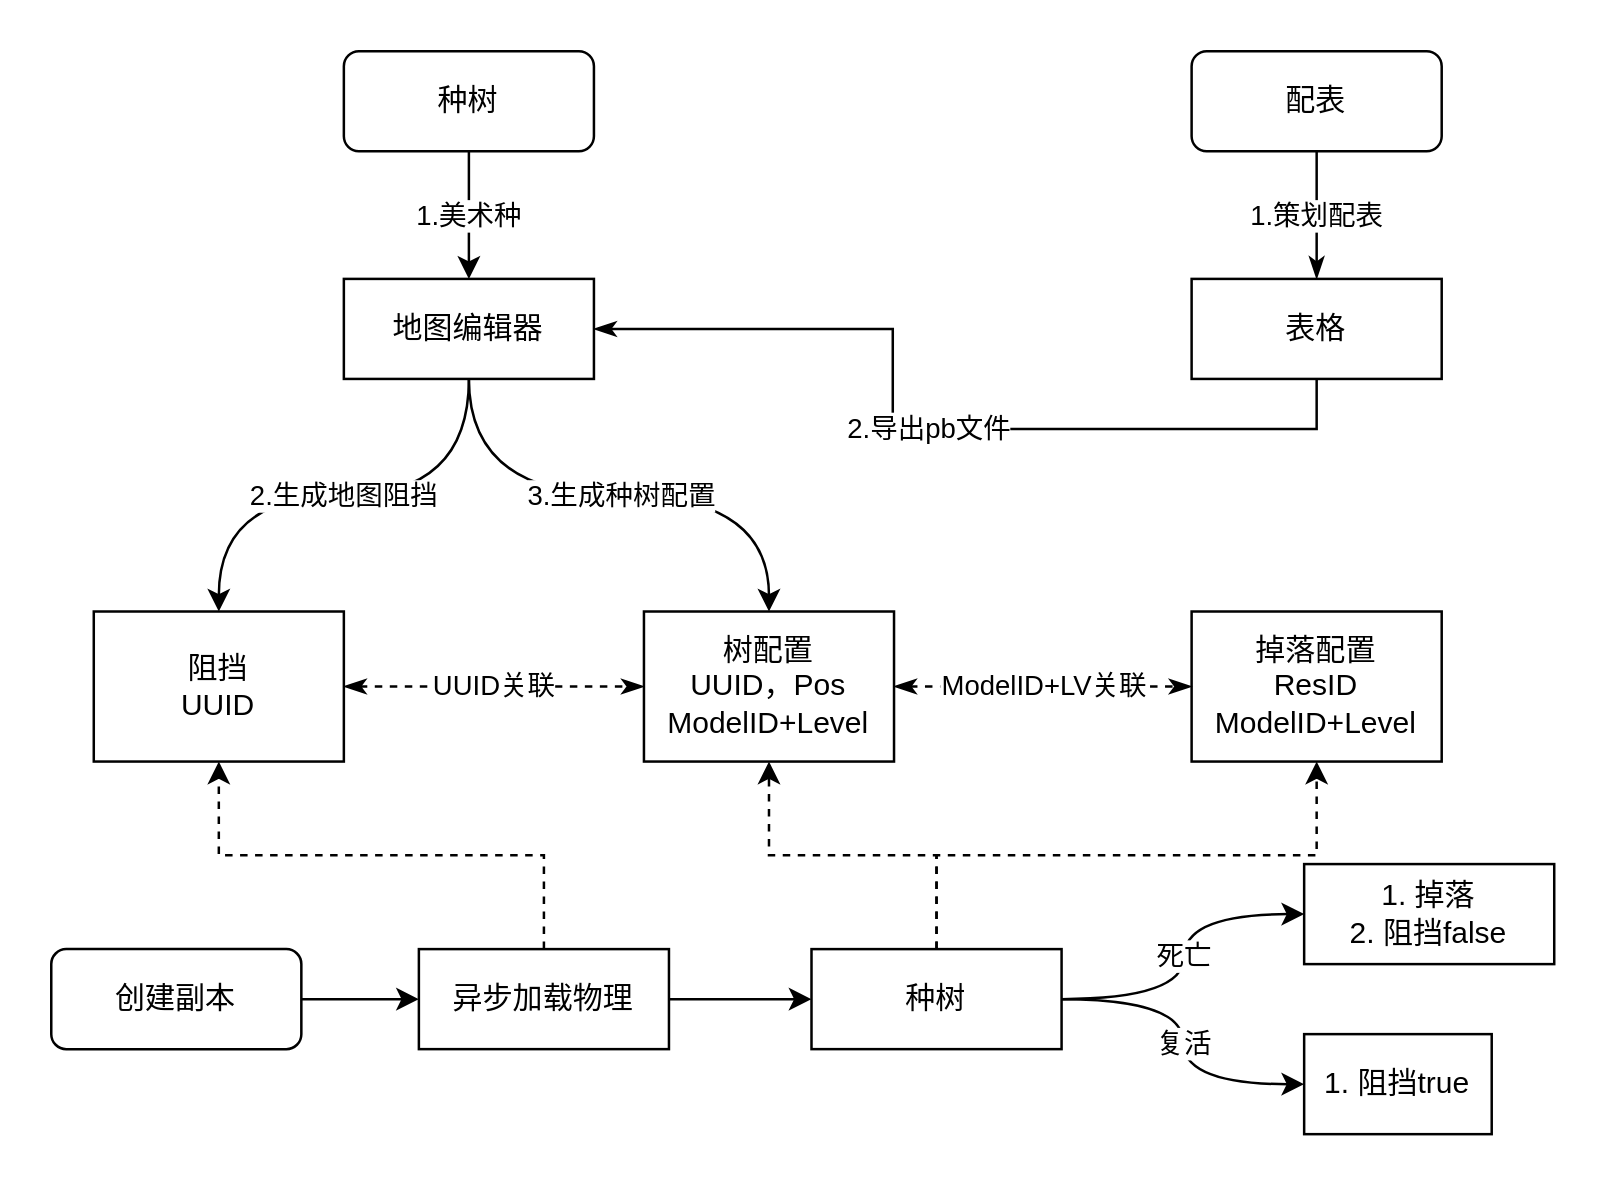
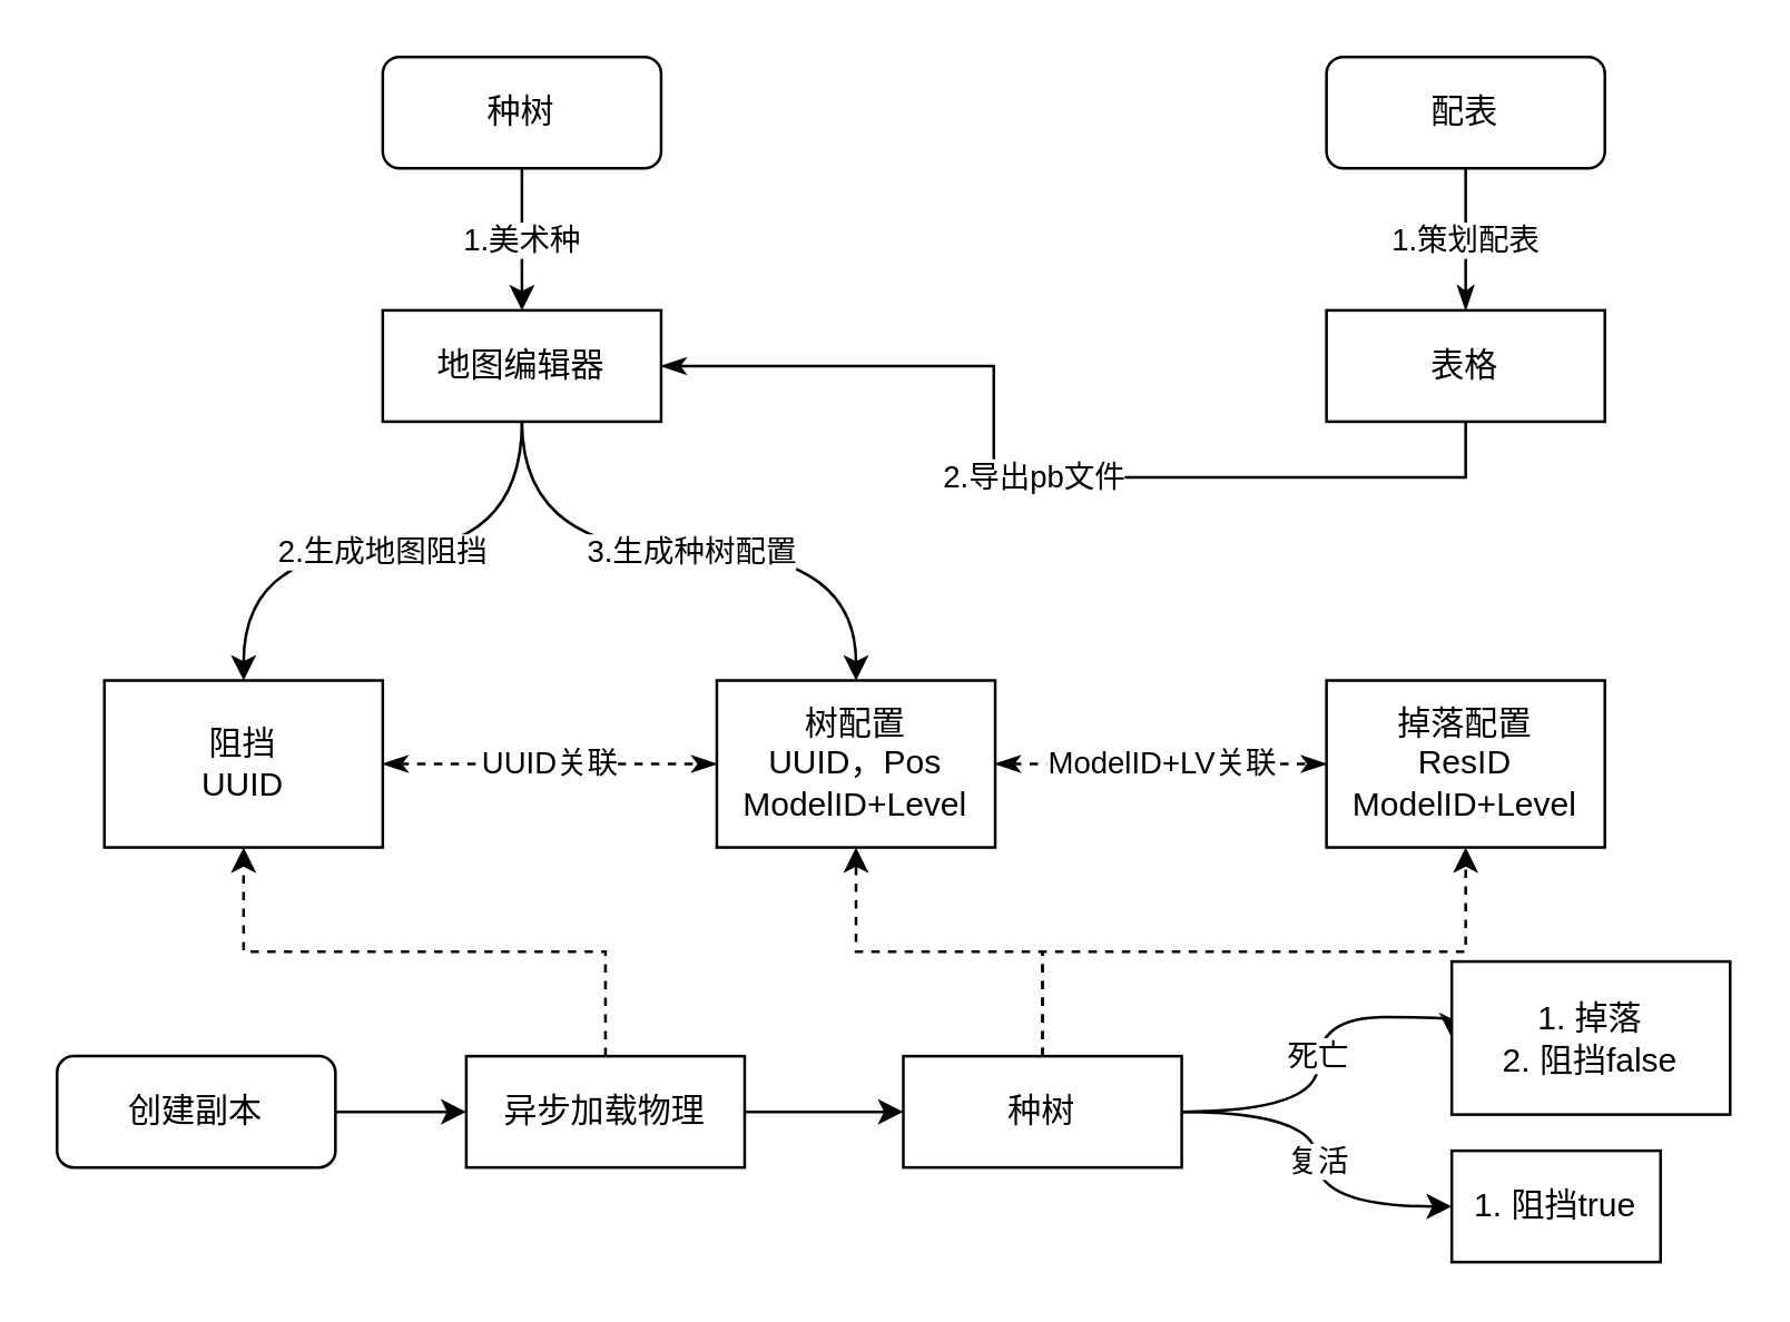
  <mxCell id="0" />
  <mxCell id="1" parent="0" />
  <mxCell id="2" value="1.美术种" style="edgeStyle=orthogonalEdgeStyle;rounded=0;orthogonalLoop=1;jettySize=auto;exitX=0.5;exitY=1;exitDx=0;exitDy=0;entryX=0.5;entryY=0;entryDx=0;entryDy=0;html=1;" parent="1" source="3" target="6" edge="1"><mxGeometry relative="1" as="geometry" /></mxCell>
  <mxCell id="3" value="种树" style="rounded=1;whiteSpace=wrap;html=1;" parent="1" vertex="1"><mxGeometry x="137" y="20" width="100" height="40" as="geometry" /></mxCell>
  <mxCell id="4" value="2.生成地图阻挡" style="edgeStyle=orthogonalEdgeStyle;orthogonalLoop=1;jettySize=auto;html=1;exitX=0.5;exitY=1;exitDx=0;exitDy=0;entryX=0.5;entryY=0;entryDx=0;entryDy=0;jumpStyle=none;curved=1;" parent="1" source="6" target="8" edge="1"><mxGeometry relative="1" as="geometry" /></mxCell>
  <mxCell id="5" value="3.生成种树配置" style="edgeStyle=orthogonalEdgeStyle;curved=1;jumpStyle=none;orthogonalLoop=1;jettySize=auto;html=1;exitX=0.5;exitY=1;exitDx=0;exitDy=0;entryX=0.5;entryY=0;entryDx=0;entryDy=0;" parent="1" source="6" target="9" edge="1"><mxGeometry relative="1" as="geometry" /></mxCell>
  <mxCell id="6" value="地图编辑器" style="rounded=0;whiteSpace=wrap;html=1;" parent="1" vertex="1"><mxGeometry x="137" y="111" width="100" height="40" as="geometry" /></mxCell>
  <mxCell id="7" value="UUID关联" style="edgeStyle=orthogonalEdgeStyle;jumpStyle=none;orthogonalLoop=1;jettySize=auto;html=1;exitX=1;exitY=0.5;exitDx=0;exitDy=0;entryX=0;entryY=0.5;entryDx=0;entryDy=0;rounded=0;dashed=1;endArrow=classicThin;endFill=1;startArrow=classicThin;startFill=1;" parent="1" source="8" target="9" edge="1"><mxGeometry relative="1" as="geometry" /></mxCell>
  <mxCell id="8" value="阻挡&lt;br&gt;UUID" style="rounded=0;whiteSpace=wrap;html=1;" parent="1" vertex="1"><mxGeometry x="37" y="244" width="100" height="60" as="geometry" /></mxCell>
  <mxCell id="9" value="树配置&lt;br&gt;UUID，Pos&lt;br&gt;ModelID+Level" style="rounded=0;whiteSpace=wrap;html=1;" parent="1" vertex="1"><mxGeometry x="257" y="244" width="100" height="60" as="geometry" /></mxCell>
  <mxCell id="10" value="1.策划配表" style="edgeStyle=orthogonalEdgeStyle;rounded=0;orthogonalLoop=1;jettySize=auto;html=1;exitX=0.5;exitY=1;exitDx=0;exitDy=0;entryX=0.5;entryY=0;entryDx=0;entryDy=0;startArrow=none;startFill=0;endArrow=classicThin;endFill=1;" edge="1" parent="1" source="11" target="13"><mxGeometry relative="1" as="geometry" /></mxCell>
  <mxCell id="11" value="配表" style="rounded=1;whiteSpace=wrap;html=1;" vertex="1" parent="1"><mxGeometry x="476" y="20" width="100" height="40" as="geometry" /></mxCell>
  <mxCell id="12" value="2.导出pb文件" style="edgeStyle=orthogonalEdgeStyle;rounded=0;orthogonalLoop=1;jettySize=auto;html=1;exitX=0.5;exitY=1;exitDx=0;exitDy=0;startArrow=none;startFill=0;endArrow=classicThin;endFill=1;" edge="1" parent="1" source="13" target="6"><mxGeometry relative="1" as="geometry" /></mxCell>
  <mxCell id="13" value="表格" style="rounded=0;whiteSpace=wrap;html=1;" vertex="1" parent="1"><mxGeometry x="476" y="111" width="100" height="40" as="geometry" /></mxCell>
  <mxCell id="14" value="掉落配置&lt;br&gt;ResID&lt;br&gt;ModelID+Level" style="rounded=0;whiteSpace=wrap;html=1;" vertex="1" parent="1"><mxGeometry x="476" y="244" width="100" height="60" as="geometry" /></mxCell>
  <mxCell id="15" value="ModelID+LV关联" style="edgeStyle=orthogonalEdgeStyle;jumpStyle=none;orthogonalLoop=1;jettySize=auto;html=1;exitX=1;exitY=0.5;exitDx=0;exitDy=0;entryX=0;entryY=0.5;entryDx=0;entryDy=0;rounded=0;dashed=1;endArrow=classicThin;endFill=1;startArrow=classicThin;startFill=1;" edge="1" parent="1" source="9" target="14"><mxGeometry relative="1" as="geometry"><mxPoint x="147" y="284" as="sourcePoint" /><mxPoint x="267" y="284" as="targetPoint" /><Array as="points"><mxPoint x="417" y="274" /><mxPoint x="417" y="274" /></Array></mxGeometry></mxCell>
  <mxCell id="16" style="edgeStyle=orthogonalEdgeStyle;rounded=0;orthogonalLoop=1;jettySize=auto;html=1;exitX=1;exitY=0.5;exitDx=0;exitDy=0;entryX=0;entryY=0.5;entryDx=0;entryDy=0;startArrow=none;startFill=0;endArrow=classic;endFill=1;" edge="1" parent="1" source="17" target="20"><mxGeometry relative="1" as="geometry" /></mxCell>
  <mxCell id="17" value="创建副本" style="rounded=1;whiteSpace=wrap;html=1;" vertex="1" parent="1"><mxGeometry x="20" y="379" width="100" height="40" as="geometry" /></mxCell>
  <mxCell id="18" value="" style="edgeStyle=orthogonalEdgeStyle;rounded=0;orthogonalLoop=1;jettySize=auto;html=1;exitX=0.5;exitY=0;exitDx=0;exitDy=0;entryX=0.5;entryY=1;entryDx=0;entryDy=0;dashed=1;startArrow=none;startFill=0;endArrow=classic;endFill=1;" edge="1" parent="1" source="20" target="8"><mxGeometry relative="1" as="geometry" /></mxCell>
  <mxCell id="19" style="edgeStyle=orthogonalEdgeStyle;rounded=0;orthogonalLoop=1;jettySize=auto;html=1;exitX=1;exitY=0.5;exitDx=0;exitDy=0;entryX=0;entryY=0.5;entryDx=0;entryDy=0;startArrow=none;startFill=0;endArrow=classic;endFill=1;" edge="1" parent="1" source="20" target="25"><mxGeometry relative="1" as="geometry" /></mxCell>
  <mxCell id="20" value="异步加载物理" style="rounded=0;whiteSpace=wrap;html=1;" vertex="1" parent="1"><mxGeometry x="167" y="379" width="100" height="40" as="geometry" /></mxCell>
  <mxCell id="21" value="" style="edgeStyle=orthogonalEdgeStyle;rounded=0;orthogonalLoop=1;jettySize=auto;html=1;exitX=0.5;exitY=0;exitDx=0;exitDy=0;entryX=0.5;entryY=1;entryDx=0;entryDy=0;dashed=1;startArrow=none;startFill=0;endArrow=classic;endFill=1;" edge="1" parent="1" source="25" target="9"><mxGeometry relative="1" as="geometry" /></mxCell>
  <mxCell id="22" style="edgeStyle=orthogonalEdgeStyle;rounded=0;orthogonalLoop=1;jettySize=auto;html=1;exitX=0.5;exitY=0;exitDx=0;exitDy=0;entryX=0.5;entryY=1;entryDx=0;entryDy=0;dashed=1;startArrow=none;startFill=0;endArrow=classic;endFill=1;" edge="1" parent="1" source="25" target="14"><mxGeometry relative="1" as="geometry" /></mxCell>
  <mxCell id="23" value="死亡" style="edgeStyle=orthogonalEdgeStyle;orthogonalLoop=1;jettySize=auto;html=1;exitX=1;exitY=0.5;exitDx=0;exitDy=0;entryX=0;entryY=0.5;entryDx=0;entryDy=0;startArrow=none;startFill=0;endArrow=classic;endFill=1;curved=1;" edge="1" parent="1" source="25" target="26"><mxGeometry relative="1" as="geometry"><Array as="points"><mxPoint x="473" y="399" /><mxPoint x="473" y="365" /></Array></mxGeometry></mxCell>
  <mxCell id="24" value="复活" style="edgeStyle=orthogonalEdgeStyle;curved=1;orthogonalLoop=1;jettySize=auto;html=1;exitX=1;exitY=0.5;exitDx=0;exitDy=0;entryX=0;entryY=0.5;entryDx=0;entryDy=0;startArrow=none;startFill=0;endArrow=classic;endFill=1;" edge="1" parent="1" source="25" target="27"><mxGeometry relative="1" as="geometry" /></mxCell>
  <mxCell id="25" value="种树" style="rounded=0;whiteSpace=wrap;html=1;" vertex="1" parent="1"><mxGeometry x="324" y="379" width="100" height="40" as="geometry" /></mxCell>
- <mxCell id="26" value="1. 掉落&lt;br&gt;2. 阻挡false" style="rounded=0;whiteSpace=wrap;html=1;" vertex="1" parent="1"><mxGeometry x="521" y="345" width="100" height="40" as="geometry" /></mxCell>
+ <mxCell id="26" value="1. 掉落&lt;br&gt;2. 阻挡false" style="rounded=0;whiteSpace=wrap;html=1;" vertex="1" parent="1"><mxGeometry x="521" y="345" width="100" height="55" as="geometry" /></mxCell>
  <mxCell id="27" value="1. 阻挡true" style="rounded=0;whiteSpace=wrap;html=1;" vertex="1" parent="1"><mxGeometry x="521" y="413" width="75" height="40" as="geometry" /></mxCell>
